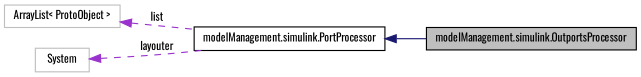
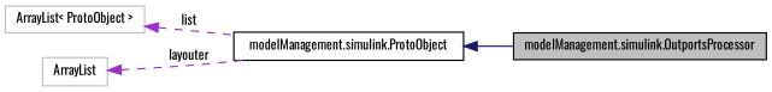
  digraph {
    fontname=Oswald
    rankdir=LR
    node [color=black fillcolor=white fontname=Oswald fontsize=10 shape=record style=filled]
    edge [color=darkorchid3 dir=back fontname=Oswald fontsize=10 labelfontname=FreeSans labelfontsize=10 style=dashed]
    n1 [fillcolor=grey75 fontcolor=black height=0.2 label="modelManagement.simulink.OutportsProcessor" width=0.4]
-   n2 [height=0.2 label="modelManagement.simulink.PortProcessor" width=0.4]
+   n2 [height=0.2 label="modelManagement.simulink.ProtoObject" width=0.4]
    n3 [color=grey75 height=0.2 label="ArrayList\< ProtoObject \>" width=0.4]
-   n4 [color=grey75 height=0.2 label=System width=0.4]
+   n4 [color=grey75 height=0.2 label=ArrayList width=0.4]
    n2 -> n1 [color=midnightblue style=solid]
    n3 -> n2 [label=list]
    n4 -> n2 [label=layouter]
  }
